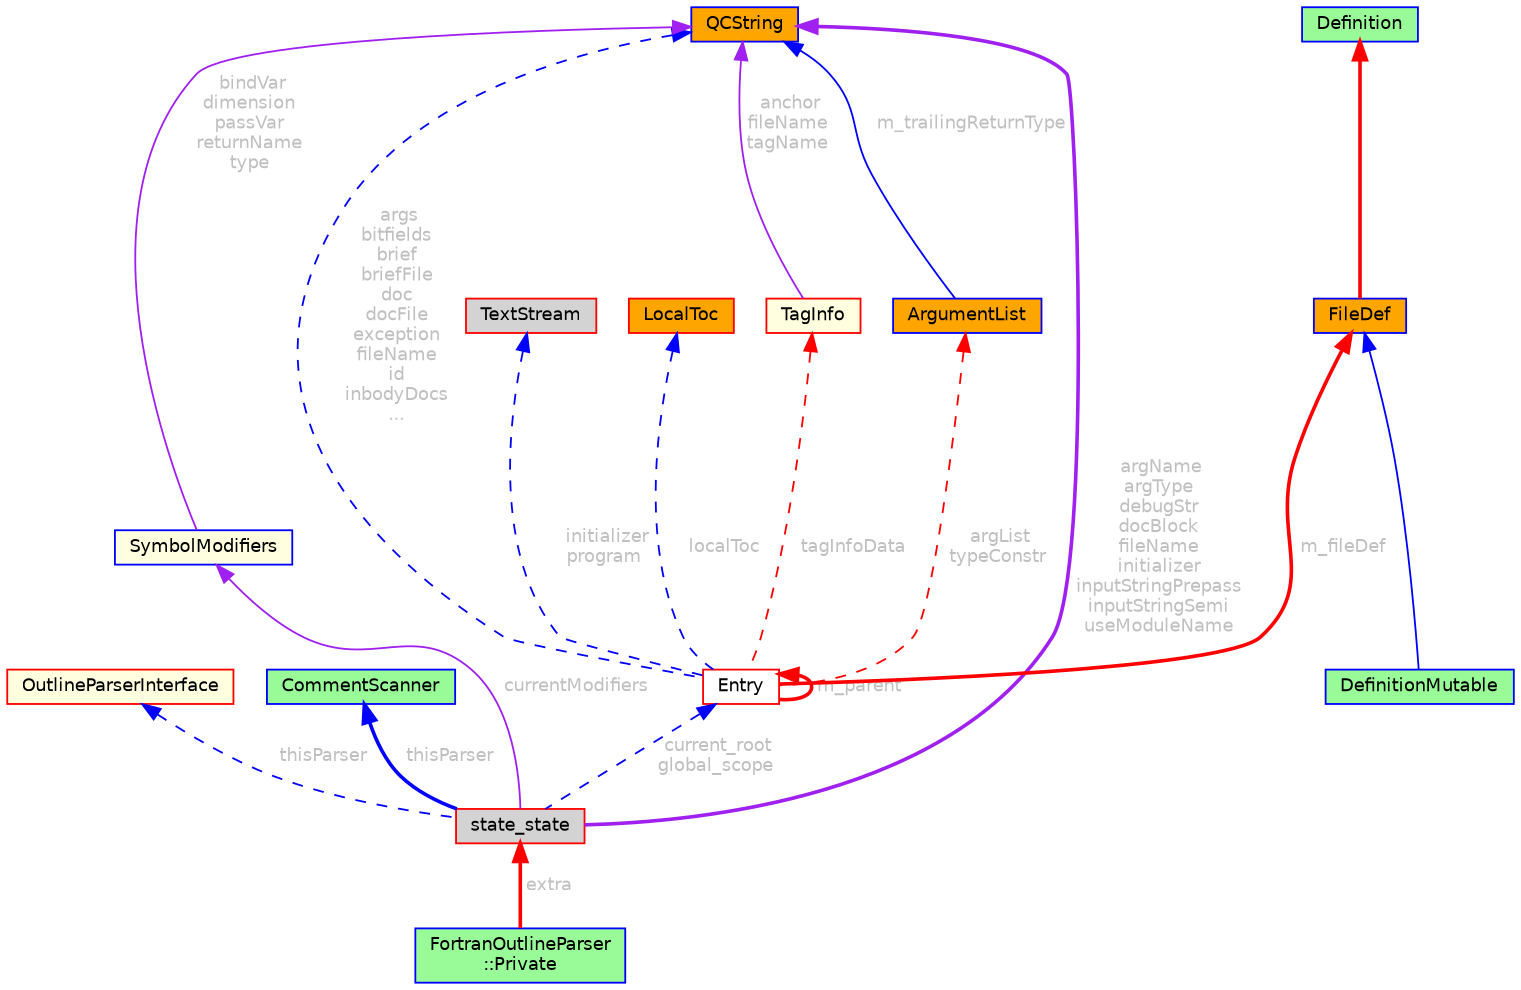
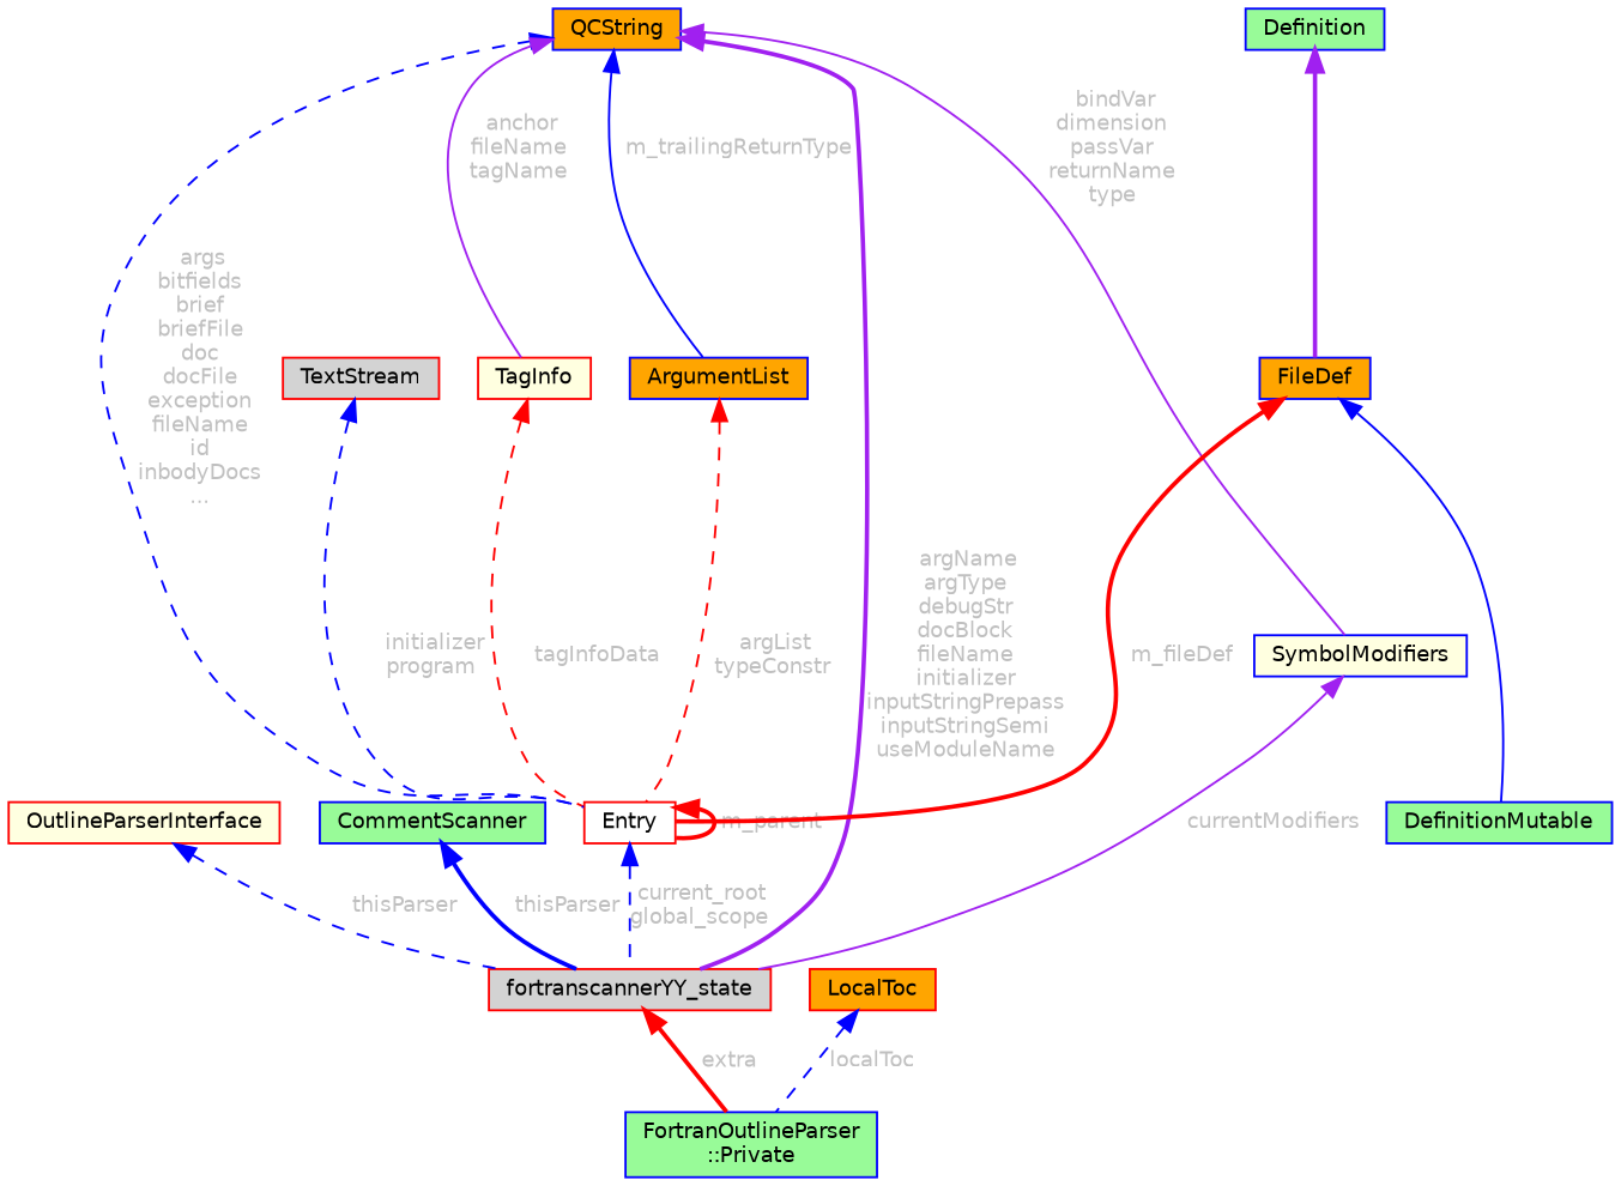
  digraph {
    node [color=blue fillcolor=palegreen fontname=Helvetica fontsize=10 shape=box style=filled]
    edge [color=blue dir=back fontcolor=grey fontname=Helvetica fontsize=10 labelfontname=Helvetica labelfontsize=10 style=dashed]
    n1 [fontcolor=black height=0.2 label="FortranOutlineParser\l::Private" width=0.4]
-   n2 [color=red fillcolor=lightgrey height=0.2 label=state_state width=0.4]
+   n2 [color=red fillcolor=lightgrey height=0.2 label=fortranscannerYY_state width=0.4]
    n3 [color=red fillcolor=lightyellow height=0.2 label=OutlineParserInterface width=0.4]
    n4 [height=0.2 label=CommentScanner width=0.4]
    n5 [fillcolor=orange height=0.2 label=QCString width=0.4]
    n6 [color=red fillcolor=white height=0.2 label=Entry width=0.4]
    n7 [color=red fillcolor=lightyellow height=0.2 label=TagInfo width=0.4]
    n8 [fillcolor=orange height=0.2 label=ArgumentList width=0.4]
    n9 [fillcolor=lightyellow height=0.2 label=SymbolModifiers width=0.4]
    n10 [color=red fillcolor=lightgrey height=0.2 label=TextStream width=0.4]
    n11 [color=red fillcolor=orange height=0.2 label=LocalToc width=0.4]
    n12 [fillcolor=orange height=0.2 label=FileDef width=0.4]
    n13 [height=0.2 label=DefinitionMutable width=0.4]
    n14 [height=0.2 label=Definition width=0.4]
    n2 -> n1 [color=red label=" extra" style=bold]
    n3 -> n2 [label=" thisParser"]
    n4 -> n2 [label=" thisParser" style=bold]
    n5 -> n2 [color=purple label=" argName\nargType\ndebugStr\ndocBlock\nfileName\ninitializer\ninputStringPrepass\ninputStringSemi\nuseModuleName" style=bold]
    n5 -> n6 [label=" args\nbitfields\nbrief\nbriefFile\ndoc\ndocFile\nexception\nfileName\nid\ninbodyDocs\n..."]
    n5 -> n7 [color=purple label=" anchor\nfileName\ntagName" style=solid]
    n5 -> n8 [label=" m_trailingReturnType" style=solid]
    n5 -> n9 [color=purple label=" bindVar\ndimension\npassVar\nreturnName\ntype" style=solid]
    n6 -> n2 [label=" current_root\nglobal_scope"]
    n6 -> n6 [color=red label=" m_parent" style=bold]
    n7 -> n6 [color=red label=" tagInfoData"]
    n8 -> n6 [color=red label=" argList\ntypeConstr"]
    n9 -> n2 [color=purple label=" currentModifiers" style=solid]
    n10 -> n6 [label=" initializer\nprogram"]
-   n11 -> n6 [label=" localToc"]
+   n11 -> n1 [label=" localToc"]
    n12 -> n6 [color=red label=" m_fileDef" style=bold]
    n12 -> n13 [style=solid fontcolor=""]
-   n14 -> n12 [color=red style=bold fontcolor=""]
+   n14 -> n12 [color=purple style=bold fontcolor=""]
  }
